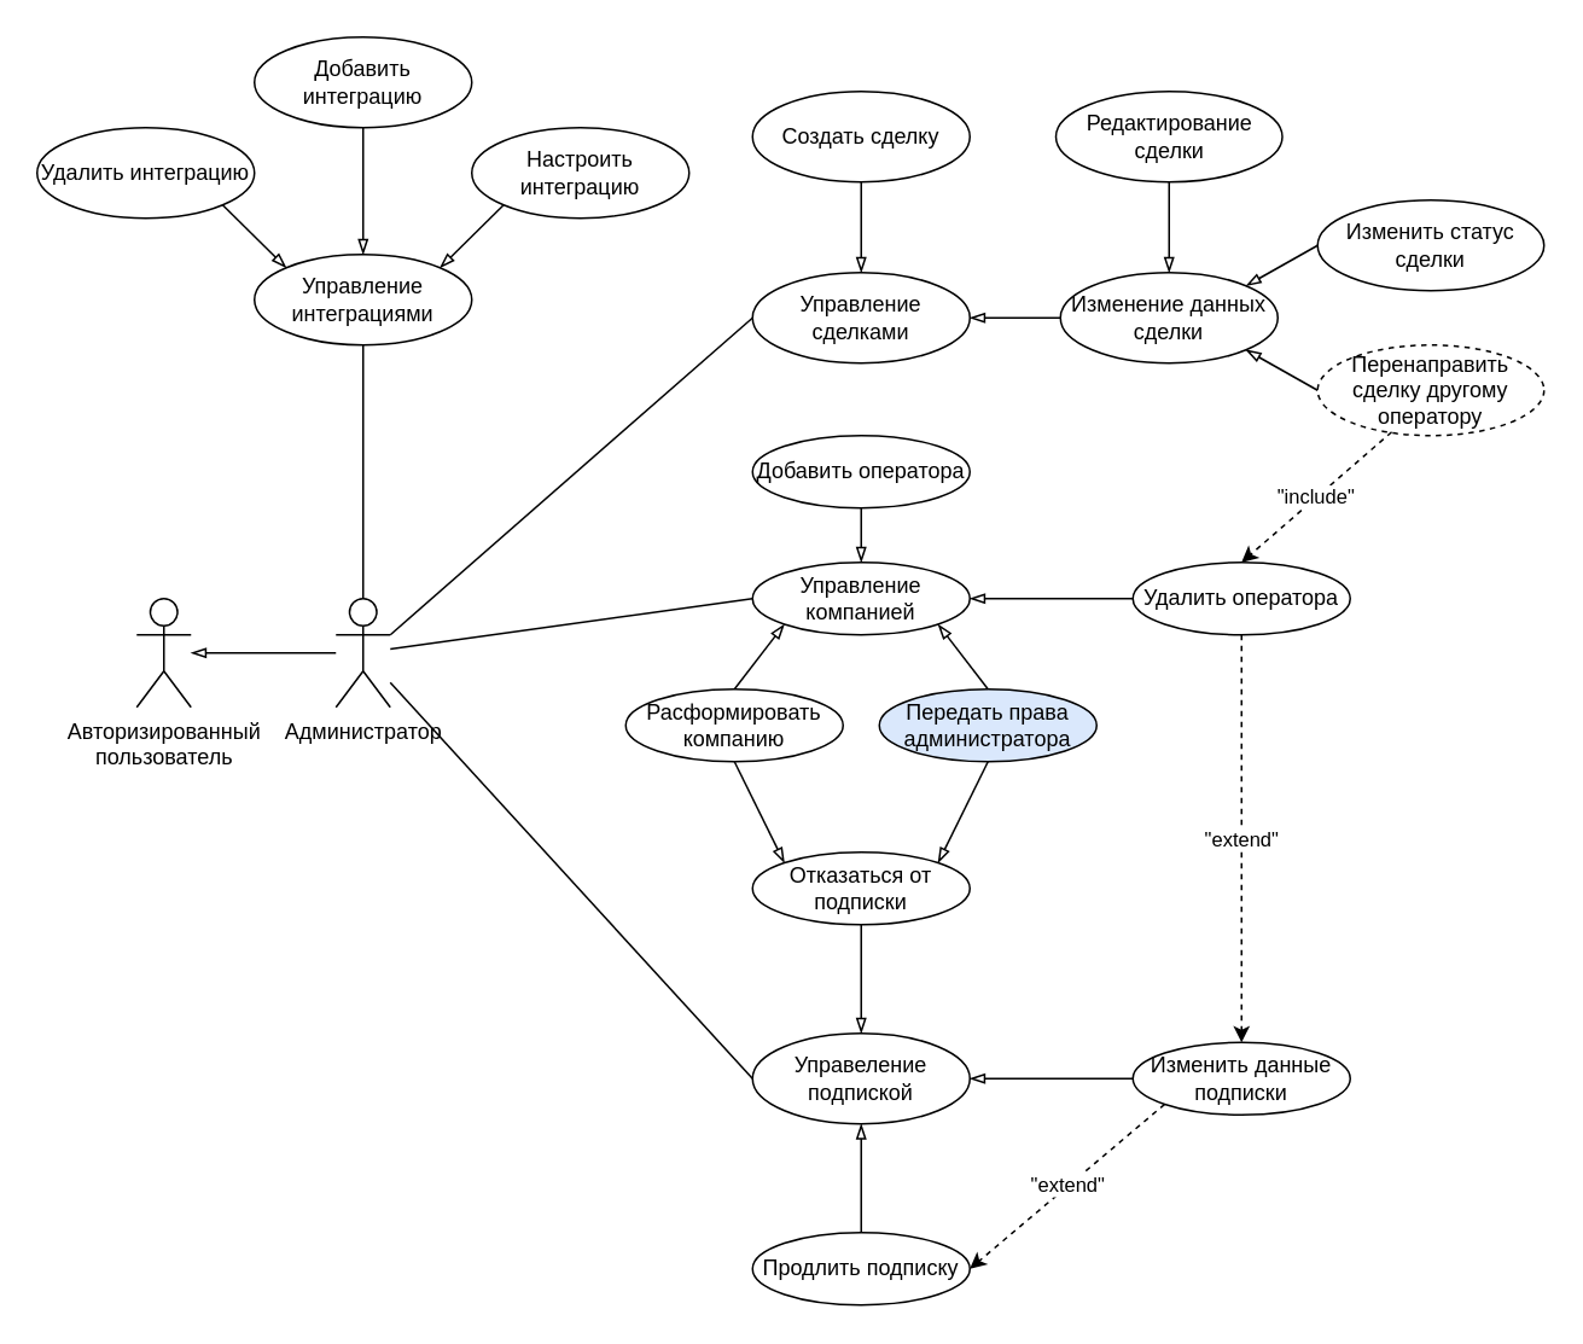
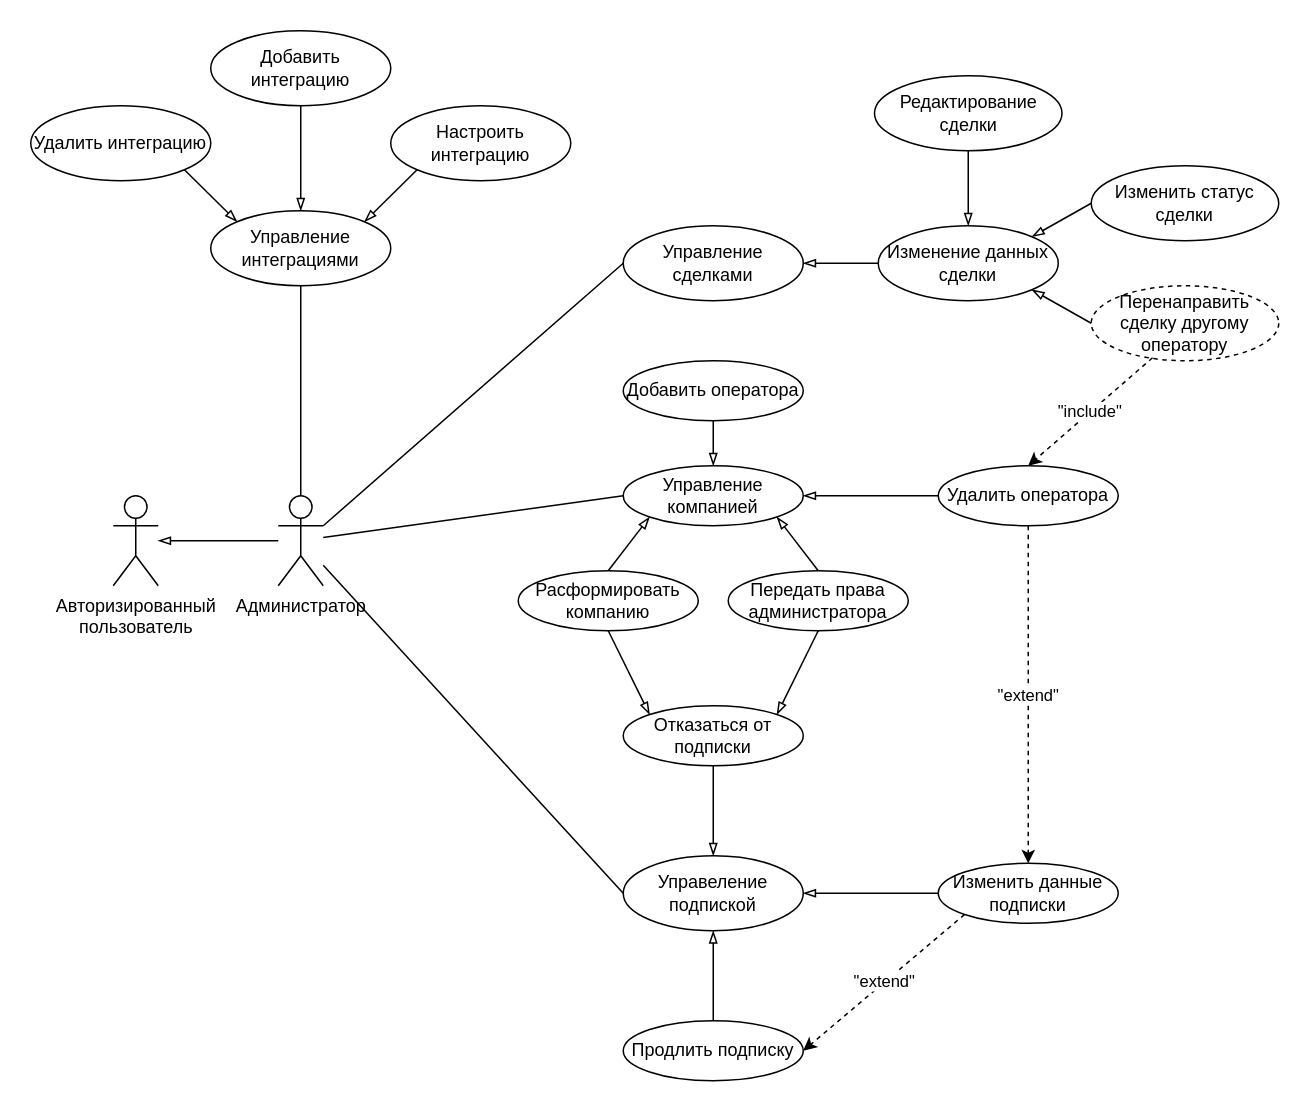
  <mxCell id="0" />
  <mxCell id="1" parent="0" />
  <mxCell id="2" value="Администратор" style="shape=umlActor;verticalLabelPosition=bottom;verticalAlign=top;html=1;outlineConnect=0;" parent="1" vertex="1"><mxGeometry x="185" y="330" width="30" height="60" as="geometry" /></mxCell>
  <mxCell id="3" value="Управеление подпиской" style="ellipse;whiteSpace=wrap;html=1;" parent="1" vertex="1"><mxGeometry x="415" y="570" width="120" height="50" as="geometry" /></mxCell>
  <mxCell id="4" value="Авторизированный&lt;div&gt;пользователь&lt;/div&gt;" style="shape=umlActor;verticalLabelPosition=bottom;verticalAlign=top;html=1;outlineConnect=0;" parent="1" vertex="1"><mxGeometry x="75" y="330" width="30" height="60" as="geometry" /></mxCell>
  <mxCell id="5" value="" style="endArrow=blockThin;html=1;rounded=0;endFill=0;" parent="1" source="2" target="4" edge="1"><mxGeometry width="50" height="50" relative="1" as="geometry"><mxPoint x="185" y="430" as="sourcePoint" /><mxPoint x="235" y="380" as="targetPoint" /></mxGeometry></mxCell>
  <mxCell id="6" value="" style="endArrow=none;html=1;rounded=0;entryX=0;entryY=0.5;entryDx=0;entryDy=0;" parent="1" source="2" target="3" edge="1"><mxGeometry width="50" height="50" relative="1" as="geometry"><mxPoint x="285" y="410" as="sourcePoint" /><mxPoint x="335" y="360" as="targetPoint" /></mxGeometry></mxCell>
- <mxCell id="7" value="Создать сделку" style="ellipse;whiteSpace=wrap;html=1;" parent="1" vertex="1"><mxGeometry x="415" y="50" width="120" height="50" as="geometry" /></mxCell>
  <mxCell id="8" value="" style="endArrow=none;html=1;rounded=0;exitX=1;exitY=0.333;exitDx=0;exitDy=0;exitPerimeter=0;entryX=0;entryY=0.5;entryDx=0;entryDy=0;" parent="1" source="2" target="10" edge="1"><mxGeometry width="50" height="50" relative="1" as="geometry"><mxPoint x="325" y="310" as="sourcePoint" /><mxPoint x="315" y="270" as="targetPoint" /></mxGeometry></mxCell>
  <mxCell id="9" value="Изменить статус сделки" style="ellipse;whiteSpace=wrap;html=1;" parent="1" vertex="1"><mxGeometry x="727" y="110" width="125" height="50" as="geometry" /></mxCell>
  <mxCell id="10" value="Управление сделками" style="ellipse;whiteSpace=wrap;html=1;" parent="1" vertex="1"><mxGeometry x="415" y="150" width="120" height="50" as="geometry" /></mxCell>
  <mxCell id="11" value="" style="endArrow=blockThin;html=1;rounded=0;endFill=0;exitX=0;exitY=0.5;exitDx=0;exitDy=0;entryX=1;entryY=0;entryDx=0;entryDy=0;" parent="1" source="9" target="35" edge="1"><mxGeometry width="50" height="50" relative="1" as="geometry"><mxPoint x="439" y="309.58" as="sourcePoint" /><mxPoint x="359" y="309.58" as="targetPoint" /></mxGeometry></mxCell>
- <mxCell id="12" value="" style="endArrow=blockThin;html=1;rounded=0;endFill=0;exitX=0.5;exitY=1;exitDx=0;exitDy=0;entryX=0.5;entryY=0;entryDx=0;entryDy=0;" parent="1" source="7" target="10" edge="1"><mxGeometry width="50" height="50" relative="1" as="geometry"><mxPoint x="205" y="380" as="sourcePoint" /><mxPoint x="125" y="380" as="targetPoint" /></mxGeometry></mxCell>
  <mxCell id="13" value="Отказаться от подписки" style="ellipse;whiteSpace=wrap;html=1;" parent="1" vertex="1"><mxGeometry x="415" y="470" width="120" height="40" as="geometry" /></mxCell>
  <mxCell id="14" value="Управление компанией" style="ellipse;whiteSpace=wrap;html=1;" parent="1" vertex="1"><mxGeometry x="415" y="310" width="120" height="40" as="geometry" /></mxCell>
  <mxCell id="15" value="Добавить оператора" style="ellipse;whiteSpace=wrap;html=1;" parent="1" vertex="1"><mxGeometry x="415" y="240" width="120" height="40" as="geometry" /></mxCell>
  <mxCell id="16" value="" style="endArrow=blockThin;html=1;rounded=0;endFill=0;exitX=0.5;exitY=1;exitDx=0;exitDy=0;" parent="1" source="15" target="14" edge="1"><mxGeometry width="50" height="50" relative="1" as="geometry"><mxPoint x="585" y="145" as="sourcePoint" /><mxPoint x="448" y="146" as="targetPoint" /></mxGeometry></mxCell>
  <mxCell id="17" value="" style="endArrow=none;html=1;rounded=0;entryX=0;entryY=0.5;entryDx=0;entryDy=0;" parent="1" source="2" target="14" edge="1"><mxGeometry width="50" height="50" relative="1" as="geometry"><mxPoint x="475" y="470" as="sourcePoint" /><mxPoint x="525" y="420" as="targetPoint" /></mxGeometry></mxCell>
- <mxCell id="18" value="Передать права администратора" style="ellipse;whiteSpace=wrap;html=1;fillColor=#dae8fc;" parent="1" vertex="1"><mxGeometry x="485" y="380" width="120" height="40" as="geometry" /></mxCell>
+ <mxCell id="18" value="Передать права администратора" style="ellipse;whiteSpace=wrap;html=1;" parent="1" vertex="1"><mxGeometry x="485" y="380" width="120" height="40" as="geometry" /></mxCell>
  <mxCell id="19" value="" style="endArrow=blockThin;html=1;rounded=0;endFill=0;exitX=0.5;exitY=0;exitDx=0;exitDy=0;entryX=1;entryY=1;entryDx=0;entryDy=0;" parent="1" source="18" target="14" edge="1"><mxGeometry width="50" height="50" relative="1" as="geometry"><mxPoint x="455" y="270" as="sourcePoint" /><mxPoint x="517" y="344" as="targetPoint" /></mxGeometry></mxCell>
  <mxCell id="20" value="Расформировать компанию" style="ellipse;whiteSpace=wrap;html=1;" parent="1" vertex="1"><mxGeometry x="345" y="380" width="120" height="40" as="geometry" /></mxCell>
  <mxCell id="21" value="" style="endArrow=blockThin;html=1;rounded=0;endFill=0;exitX=0.5;exitY=0;exitDx=0;exitDy=0;entryX=0;entryY=1;entryDx=0;entryDy=0;" parent="1" source="20" target="14" edge="1"><mxGeometry width="50" height="50" relative="1" as="geometry"><mxPoint x="509" y="350" as="sourcePoint" /><mxPoint x="453" y="349" as="targetPoint" /></mxGeometry></mxCell>
  <mxCell id="22" value="" style="endArrow=blockThin;html=1;rounded=0;endFill=0;entryX=0.5;entryY=0;entryDx=0;entryDy=0;exitX=0.5;exitY=1;exitDx=0;exitDy=0;" parent="1" source="13" target="3" edge="1"><mxGeometry width="50" height="50" relative="1" as="geometry"><mxPoint x="623" y="391" as="sourcePoint" /><mxPoint x="577" y="354" as="targetPoint" /></mxGeometry></mxCell>
  <mxCell id="23" value="" style="endArrow=blockThin;html=1;rounded=0;endFill=0;entryX=0;entryY=0;entryDx=0;entryDy=0;exitX=0.5;exitY=1;exitDx=0;exitDy=0;" parent="1" source="20" target="13" edge="1"><mxGeometry width="50" height="50" relative="1" as="geometry"><mxPoint x="425" y="500" as="sourcePoint" /><mxPoint x="325" y="500" as="targetPoint" /></mxGeometry></mxCell>
  <mxCell id="24" value="" style="endArrow=blockThin;html=1;rounded=0;endFill=0;entryX=1;entryY=0;entryDx=0;entryDy=0;exitX=0.5;exitY=1;exitDx=0;exitDy=0;" parent="1" source="18" target="13" edge="1"><mxGeometry width="50" height="50" relative="1" as="geometry"><mxPoint x="435" y="510" as="sourcePoint" /><mxPoint x="335" y="510" as="targetPoint" /></mxGeometry></mxCell>
  <mxCell id="25" value="Продлить подписку" style="ellipse;whiteSpace=wrap;html=1;" parent="1" vertex="1"><mxGeometry x="415" y="680" width="120" height="40" as="geometry" /></mxCell>
  <mxCell id="26" value="Удалить оператора" style="ellipse;whiteSpace=wrap;html=1;" parent="1" vertex="1"><mxGeometry x="625" y="310" width="120" height="40" as="geometry" /></mxCell>
  <mxCell id="27" value="" style="endArrow=blockThin;html=1;rounded=0;endFill=0;exitX=0;exitY=0.5;exitDx=0;exitDy=0;" parent="1" source="26" edge="1"><mxGeometry width="50" height="50" relative="1" as="geometry"><mxPoint x="535" y="290" as="sourcePoint" /><mxPoint x="535" y="330" as="targetPoint" /></mxGeometry></mxCell>
  <mxCell id="28" value="" style="endArrow=blockThin;html=1;rounded=0;endFill=0;exitX=0.5;exitY=0;exitDx=0;exitDy=0;entryX=0.5;entryY=1;entryDx=0;entryDy=0;" parent="1" source="25" target="3" edge="1"><mxGeometry width="50" height="50" relative="1" as="geometry"><mxPoint x="665" y="594" as="sourcePoint" /><mxPoint x="535" y="594.38" as="targetPoint" /></mxGeometry></mxCell>
  <mxCell id="29" value="Изменить данные подписки" style="ellipse;whiteSpace=wrap;html=1;" parent="1" vertex="1"><mxGeometry x="625" y="575" width="120" height="40" as="geometry" /></mxCell>
  <mxCell id="30" value="&quot;extend&quot;" style="endArrow=classic;html=1;rounded=0;exitX=0;exitY=1;exitDx=0;exitDy=0;dashed=1;entryX=1;entryY=0.5;entryDx=0;entryDy=0;" parent="1" source="29" target="25" edge="1"><mxGeometry width="50" height="50" relative="1" as="geometry"><mxPoint x="355" y="830" as="sourcePoint" /><mxPoint x="225" y="844.034" as="targetPoint" /></mxGeometry></mxCell>
  <mxCell id="31" value="" style="endArrow=blockThin;html=1;rounded=0;endFill=0;exitX=0;exitY=0.5;exitDx=0;exitDy=0;entryX=1;entryY=0.5;entryDx=0;entryDy=0;" parent="1" source="29" target="3" edge="1"><mxGeometry width="50" height="50" relative="1" as="geometry"><mxPoint x="485" y="690" as="sourcePoint" /><mxPoint x="485" y="630" as="targetPoint" /></mxGeometry></mxCell>
  <mxCell id="32" value="&quot;extend&quot;" style="endArrow=classic;html=1;rounded=0;exitX=0.5;exitY=1;exitDx=0;exitDy=0;dashed=1;entryX=0.5;entryY=0;entryDx=0;entryDy=0;" parent="1" source="26" target="29" edge="1"><mxGeometry width="50" height="50" relative="1" as="geometry"><mxPoint x="653" y="664" as="sourcePoint" /><mxPoint x="545" y="710" as="targetPoint" /></mxGeometry></mxCell>
  <mxCell id="33" value="Перенаправить сделку другому оператору" style="ellipse;whiteSpace=wrap;html=1;dashed=1;" parent="1" vertex="1"><mxGeometry x="727" y="190" width="125" height="50" as="geometry" /></mxCell>
  <mxCell id="34" value="" style="endArrow=blockThin;html=1;rounded=0;endFill=0;exitX=0;exitY=0.5;exitDx=0;exitDy=0;entryX=1;entryY=1;entryDx=0;entryDy=0;" parent="1" source="33" target="35" edge="1"><mxGeometry width="50" height="50" relative="1" as="geometry"><mxPoint x="565" y="65" as="sourcePoint" /><mxPoint x="505" y="65" as="targetPoint" /></mxGeometry></mxCell>
  <mxCell id="35" value="Изменение данных сделки" style="ellipse;whiteSpace=wrap;html=1;" parent="1" vertex="1"><mxGeometry x="585" y="150" width="120" height="50" as="geometry" /></mxCell>
  <mxCell id="36" value="" style="endArrow=blockThin;html=1;rounded=0;endFill=0;exitX=0;exitY=0.5;exitDx=0;exitDy=0;entryX=1;entryY=0.5;entryDx=0;entryDy=0;" parent="1" source="35" target="10" edge="1"><mxGeometry width="50" height="50" relative="1" as="geometry"><mxPoint x="495" y="110" as="sourcePoint" /><mxPoint x="495" y="160" as="targetPoint" /></mxGeometry></mxCell>
  <mxCell id="37" value="&quot;include&quot;" style="endArrow=classic;html=1;rounded=0;dashed=1;entryX=0.5;entryY=0;entryDx=0;entryDy=0;exitX=0.327;exitY=0.96;exitDx=0;exitDy=0;exitPerimeter=0;" parent="1" source="33" target="26" edge="1"><mxGeometry width="50" height="50" relative="1" as="geometry"><mxPoint x="745" y="232" as="sourcePoint" /><mxPoint x="695" y="585" as="targetPoint" /></mxGeometry></mxCell>
  <mxCell id="38" value="Редактирование сделки" style="ellipse;whiteSpace=wrap;html=1;" parent="1" vertex="1"><mxGeometry x="582.5" y="50" width="125" height="50" as="geometry" /></mxCell>
  <mxCell id="39" value="" style="endArrow=blockThin;html=1;rounded=0;endFill=0;exitX=0.5;exitY=1;exitDx=0;exitDy=0;entryX=0.5;entryY=0;entryDx=0;entryDy=0;" parent="1" source="38" target="35" edge="1"><mxGeometry width="50" height="50" relative="1" as="geometry"><mxPoint x="737" y="145" as="sourcePoint" /><mxPoint x="698" y="167" as="targetPoint" /></mxGeometry></mxCell>
  <mxCell id="40" value="Управление интеграциями" style="ellipse;whiteSpace=wrap;html=1;" parent="1" vertex="1"><mxGeometry x="140" y="140" width="120" height="50" as="geometry" /></mxCell>
  <mxCell id="41" value="Добавить интеграцию" style="ellipse;whiteSpace=wrap;html=1;" parent="1" vertex="1"><mxGeometry x="140" y="20" width="120" height="50" as="geometry" /></mxCell>
  <mxCell id="42" value="Настроить интеграцию" style="ellipse;whiteSpace=wrap;html=1;" parent="1" vertex="1"><mxGeometry x="260" y="70" width="120" height="50" as="geometry" /></mxCell>
  <mxCell id="43" value="Удалить интеграцию" style="ellipse;whiteSpace=wrap;html=1;" parent="1" vertex="1"><mxGeometry x="20" y="70" width="120" height="50" as="geometry" /></mxCell>
  <mxCell id="44" value="" style="endArrow=blockThin;html=1;rounded=0;endFill=0;exitX=0;exitY=1;exitDx=0;exitDy=0;entryX=1;entryY=0;entryDx=0;entryDy=0;" parent="1" source="42" target="40" edge="1"><mxGeometry width="50" height="50" relative="1" as="geometry"><mxPoint x="195" y="370" as="sourcePoint" /><mxPoint x="115" y="370" as="targetPoint" /></mxGeometry></mxCell>
  <mxCell id="45" value="" style="endArrow=blockThin;html=1;rounded=0;endFill=0;exitX=1;exitY=1;exitDx=0;exitDy=0;entryX=0;entryY=0;entryDx=0;entryDy=0;" parent="1" source="43" target="40" edge="1"><mxGeometry width="50" height="50" relative="1" as="geometry"><mxPoint x="302" y="122" as="sourcePoint" /><mxPoint x="268" y="158" as="targetPoint" /></mxGeometry></mxCell>
  <mxCell id="46" value="" style="endArrow=blockThin;html=1;rounded=0;endFill=0;exitX=0.5;exitY=1;exitDx=0;exitDy=0;entryX=0.5;entryY=0;entryDx=0;entryDy=0;" parent="1" source="41" target="40" edge="1"><mxGeometry width="50" height="50" relative="1" as="geometry"><mxPoint x="312" y="132" as="sourcePoint" /><mxPoint x="278" y="168" as="targetPoint" /></mxGeometry></mxCell>
  <mxCell id="47" value="" style="endArrow=none;html=1;rounded=0;entryX=0.5;entryY=1;entryDx=0;entryDy=0;exitX=0.5;exitY=0;exitDx=0;exitDy=0;exitPerimeter=0;" parent="1" source="2" target="40" edge="1"><mxGeometry width="50" height="50" relative="1" as="geometry"><mxPoint x="255" y="210" as="sourcePoint" /><mxPoint x="305" y="160" as="targetPoint" /></mxGeometry></mxCell>
